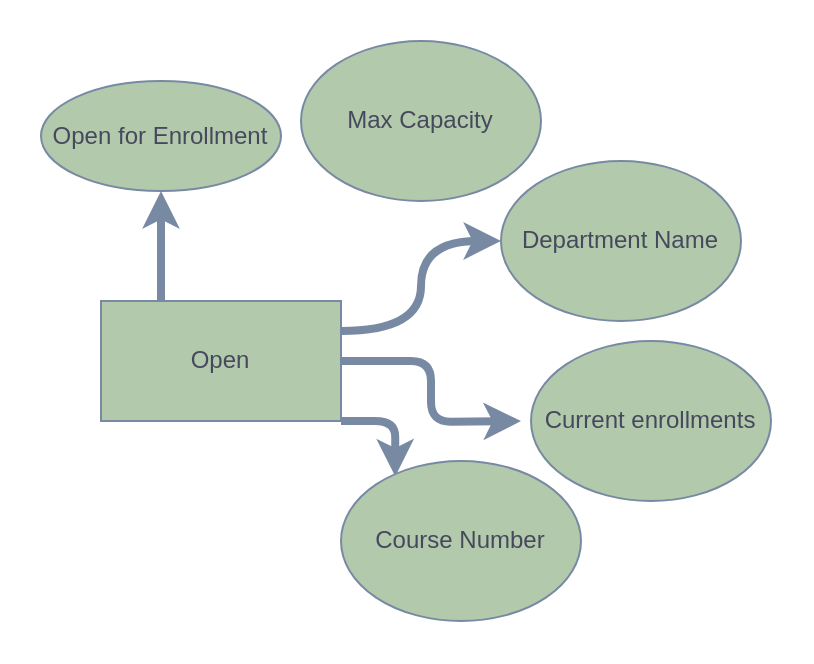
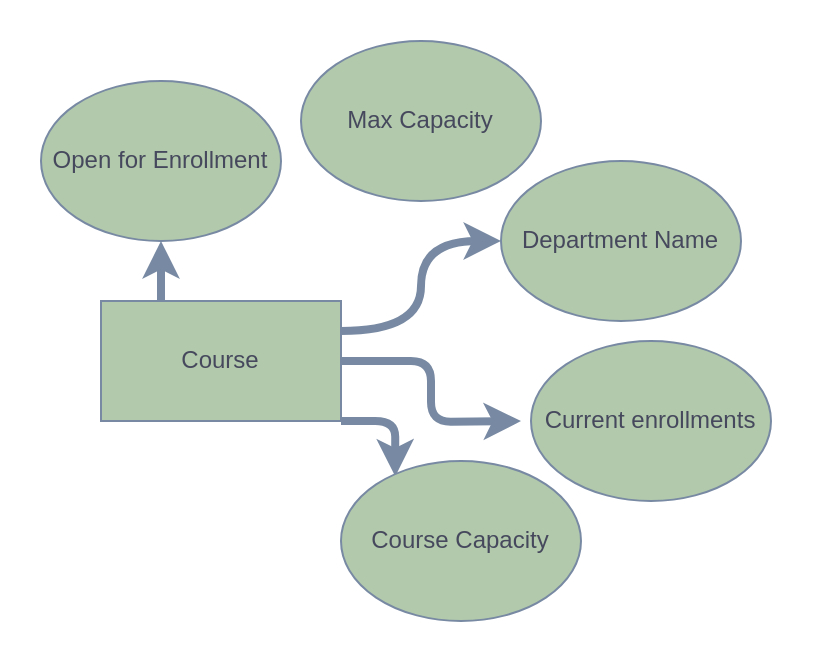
  <mxCell id="0" />
  <mxCell id="1" parent="0" />
  <mxCell id="2" style="edgeStyle=orthogonalEdgeStyle;orthogonalLoop=1;jettySize=auto;html=1;exitX=1;exitY=0.25;exitDx=0;exitDy=0;strokeWidth=4;curved=1;strokeColor=#788AA3;fontColor=#46495D;" edge="1" parent="1" source="6" target="7"><mxGeometry relative="1" as="geometry" /></mxCell>
  <mxCell id="3" style="edgeStyle=orthogonalEdgeStyle;curved=0;rounded=1;sketch=0;orthogonalLoop=1;jettySize=auto;html=1;exitX=1;exitY=0.5;exitDx=0;exitDy=0;fontColor=#46495D;strokeColor=#788AA3;fillColor=#B2C9AB;strokeWidth=4;" edge="1" parent="1" source="6"><mxGeometry relative="1" as="geometry"><mxPoint x="260" y="210" as="targetPoint" /></mxGeometry></mxCell>
  <mxCell id="4" style="edgeStyle=orthogonalEdgeStyle;curved=0;rounded=1;sketch=0;orthogonalLoop=1;jettySize=auto;html=1;exitX=1;exitY=1;exitDx=0;exitDy=0;entryX=0.226;entryY=0.097;entryDx=0;entryDy=0;entryPerimeter=0;fontColor=#46495D;strokeColor=#788AA3;fillColor=#B2C9AB;strokeWidth=4;" edge="1" parent="1" source="6" target="8"><mxGeometry relative="1" as="geometry" /></mxCell>
  <mxCell id="5" style="edgeStyle=orthogonalEdgeStyle;curved=0;rounded=1;sketch=0;orthogonalLoop=1;jettySize=auto;html=1;exitX=0.25;exitY=0;exitDx=0;exitDy=0;fontColor=#46495D;strokeColor=#788AA3;fillColor=#B2C9AB;strokeWidth=4;" edge="1" parent="1" source="6" target="9"><mxGeometry relative="1" as="geometry" /></mxCell>
- <mxCell id="6" value="Open" style="rounded=0;whiteSpace=wrap;html=1;fillColor=#B2C9AB;strokeColor=#788AA3;fontColor=#46495D;" vertex="1" parent="1"><mxGeometry x="50" y="150" width="120" height="60" as="geometry" /></mxCell>
+ <mxCell id="6" value="Course" style="rounded=0;whiteSpace=wrap;html=1;fillColor=#B2C9AB;strokeColor=#788AA3;fontColor=#46495D;" vertex="1" parent="1"><mxGeometry x="50" y="150" width="120" height="60" as="geometry" /></mxCell>
  <mxCell id="7" value="Department Name" style="ellipse;whiteSpace=wrap;html=1;fillColor=#B2C9AB;strokeColor=#788AA3;fontColor=#46495D;" vertex="1" parent="1"><mxGeometry x="250" y="80" width="120" height="80" as="geometry" /></mxCell>
- <mxCell id="8" value="Course Number" style="ellipse;whiteSpace=wrap;html=1;rounded=0;sketch=0;fontColor=#46495D;strokeColor=#788AA3;fillColor=#B2C9AB;" vertex="1" parent="1"><mxGeometry x="170" y="230" width="120" height="80" as="geometry" /></mxCell>
- <mxCell id="9" value="Open for Enrollment" style="ellipse;whiteSpace=wrap;html=1;rounded=0;sketch=0;fontColor=#46495D;strokeColor=#788AA3;fillColor=#B2C9AB;" vertex="1" parent="1"><mxGeometry x="20" y="40" width="120" height="55" as="geometry" /></mxCell>
+ <mxCell id="8" value="Course Capacity" style="ellipse;whiteSpace=wrap;html=1;rounded=0;sketch=0;fontColor=#46495D;strokeColor=#788AA3;fillColor=#B2C9AB;" vertex="1" parent="1"><mxGeometry x="170" y="230" width="120" height="80" as="geometry" /></mxCell>
+ <mxCell id="9" value="Open for Enrollment" style="ellipse;whiteSpace=wrap;html=1;rounded=0;sketch=0;fontColor=#46495D;strokeColor=#788AA3;fillColor=#B2C9AB;" vertex="1" parent="1"><mxGeometry x="20" y="40" width="120" height="80" as="geometry" /></mxCell>
  <mxCell id="10" value="Current enrollments" style="ellipse;whiteSpace=wrap;html=1;rounded=0;sketch=0;fontColor=#46495D;strokeColor=#788AA3;fillColor=#B2C9AB;" vertex="1" parent="1"><mxGeometry x="265" y="170" width="120" height="80" as="geometry" /></mxCell>
  <mxCell id="11" value="Max Capacity" style="ellipse;whiteSpace=wrap;html=1;rounded=0;sketch=0;fontColor=#46495D;strokeColor=#788AA3;fillColor=#B2C9AB;" vertex="1" parent="1"><mxGeometry x="150" width="120" height="80" as="geometry" y="20" /></mxCell>
